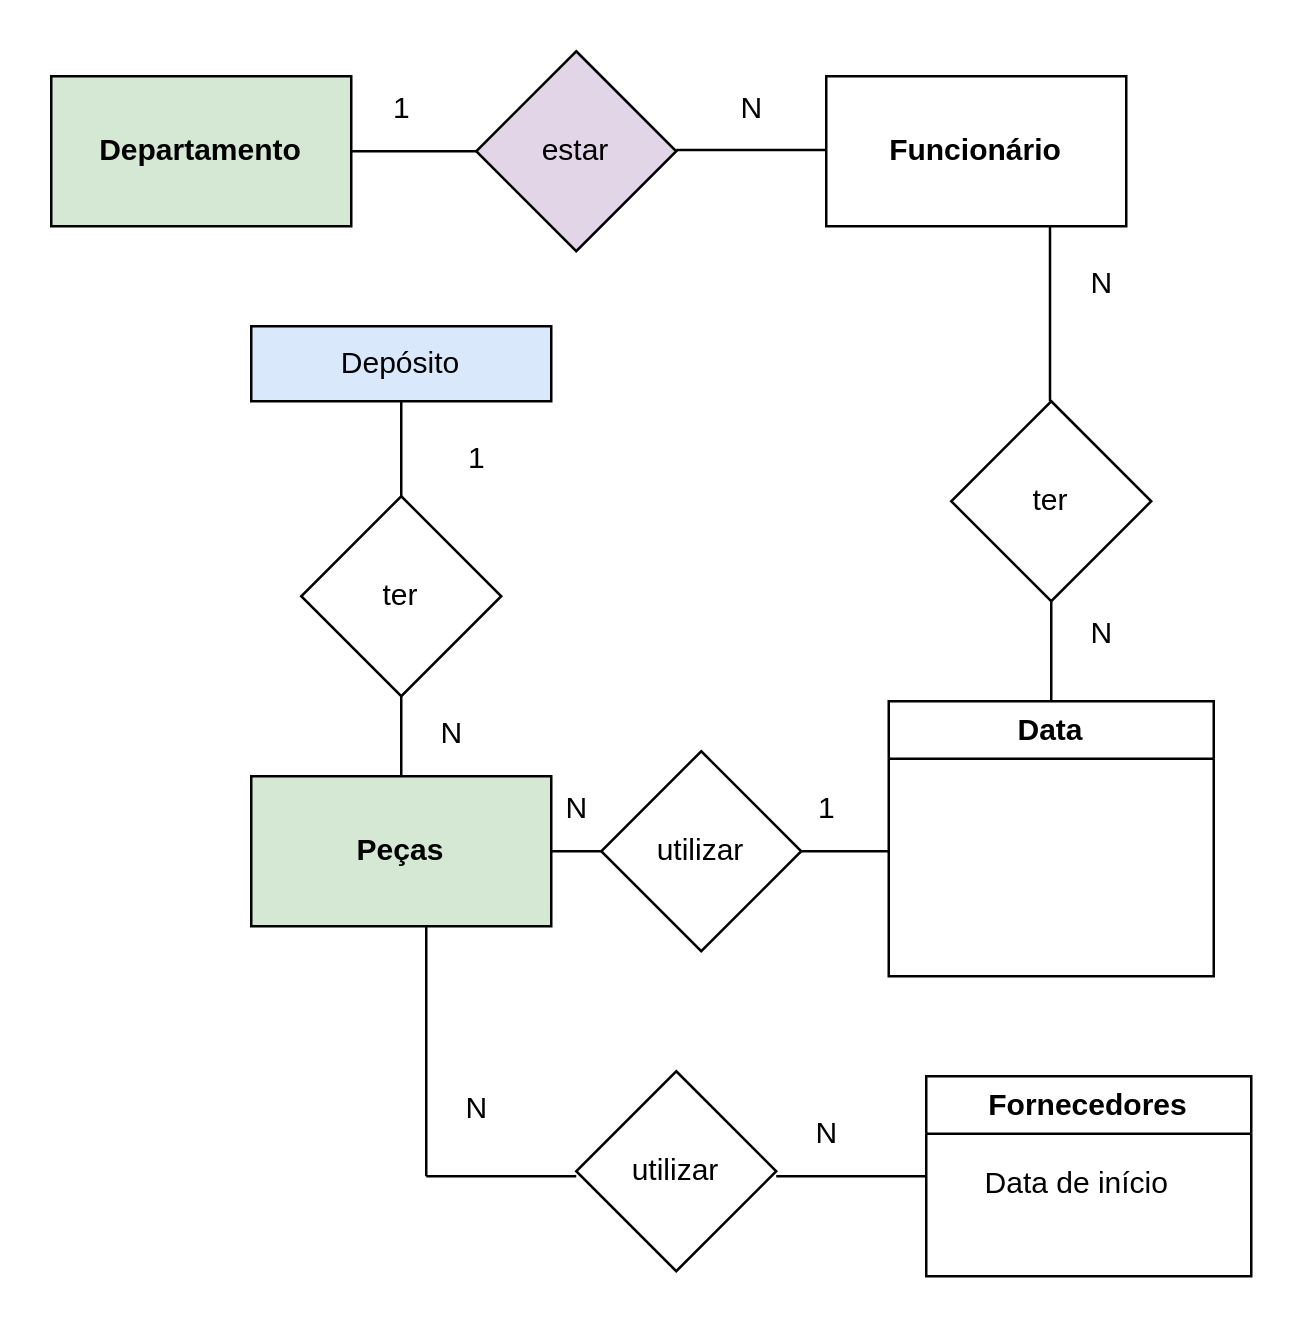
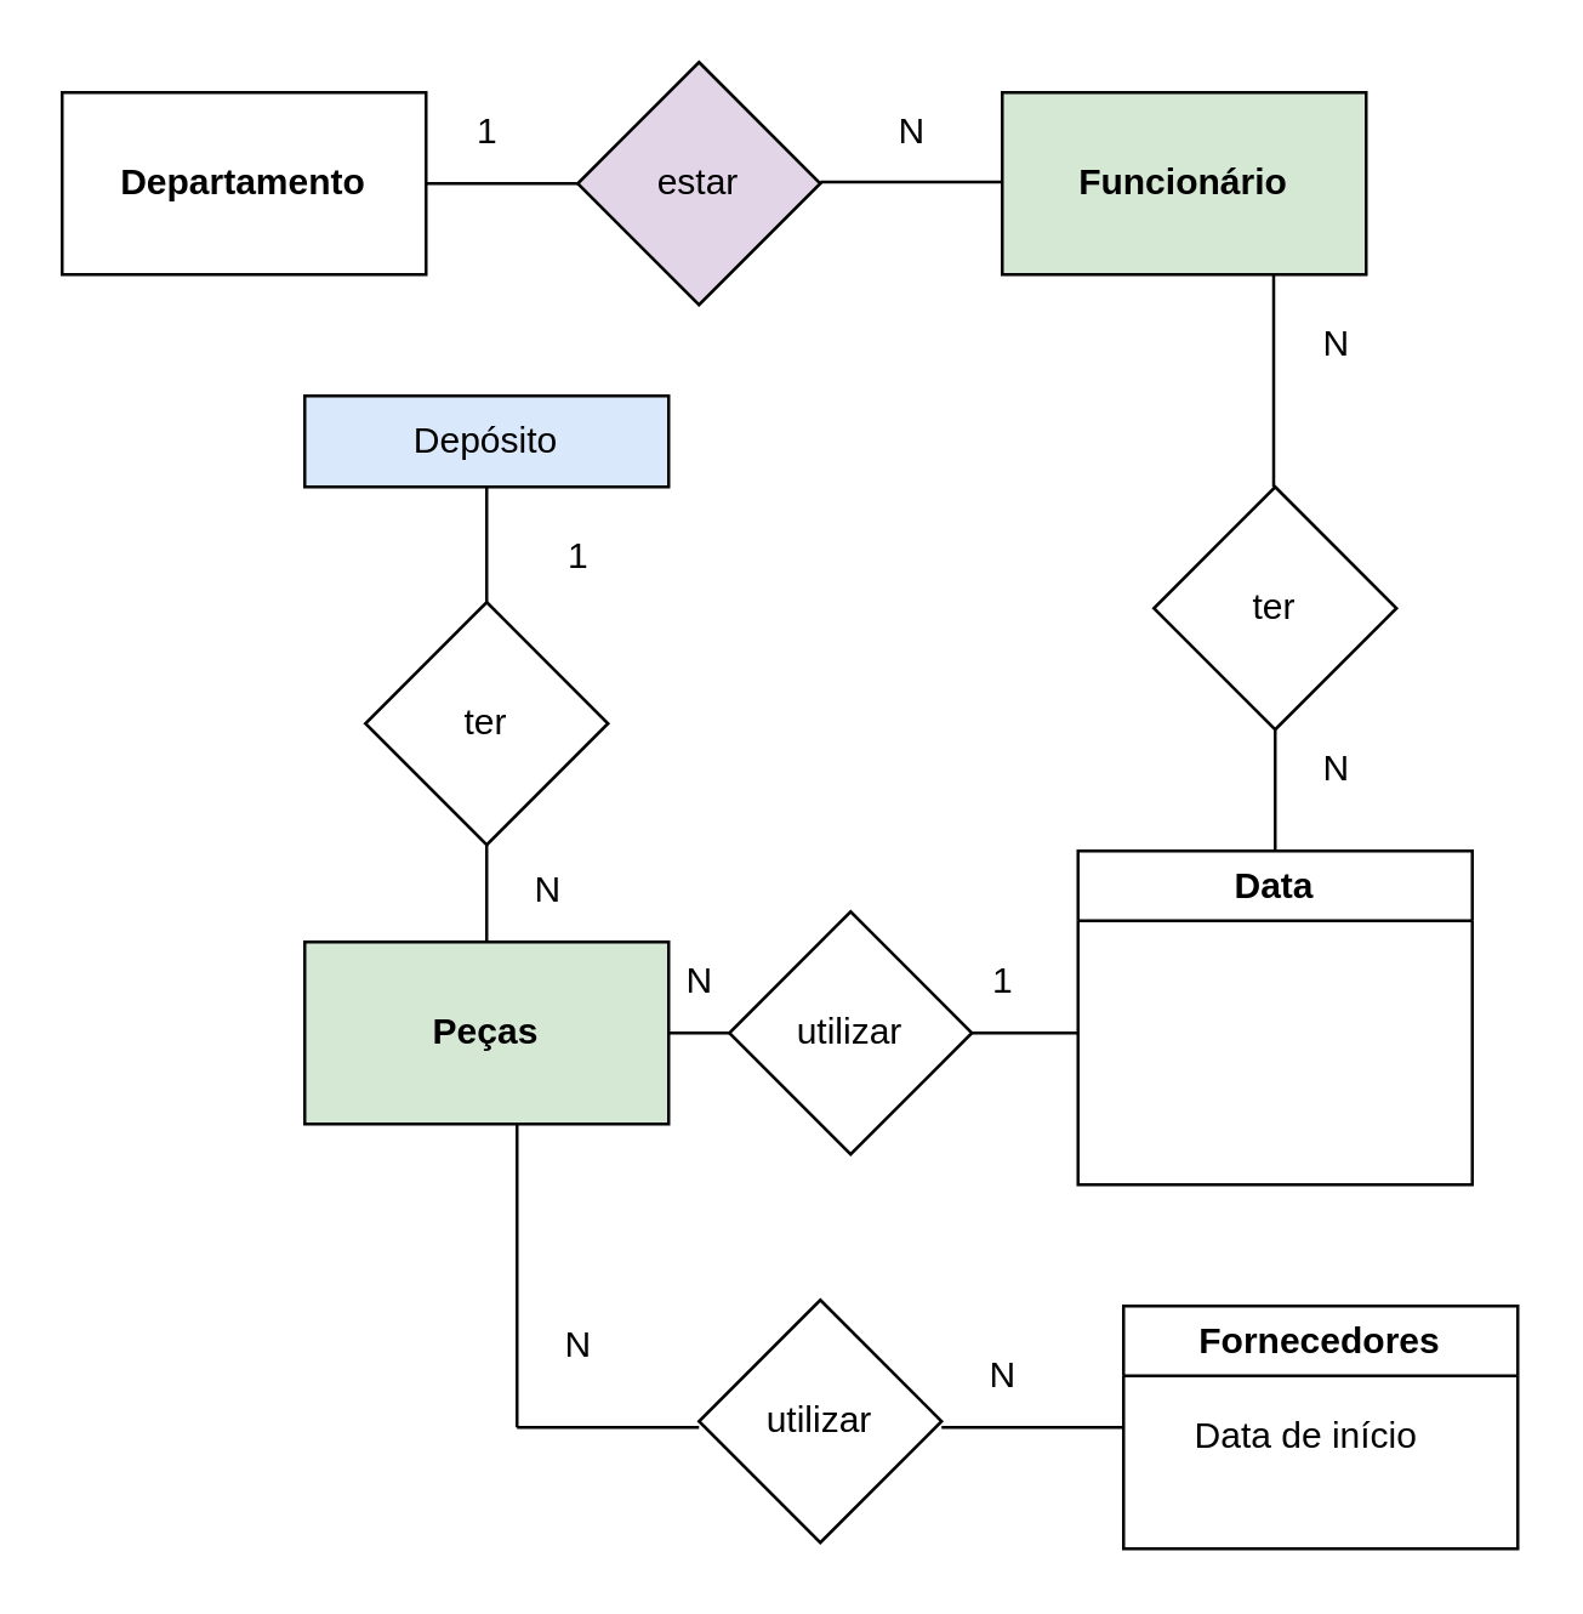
  <mxCell id="0" />
  <mxCell id="1" parent="0" />
- <mxCell id="2" value="&lt;b&gt;Departamento&lt;/b&gt;" style="rounded=0;whiteSpace=wrap;html=1;fillColor=#d5e8d4;" vertex="1" parent="1"><mxGeometry x="20" y="30" width="120" height="60" as="geometry" /></mxCell>
+ <mxCell id="2" value="&lt;b&gt;Departamento&lt;/b&gt;" style="rounded=0;whiteSpace=wrap;html=1;" vertex="1" parent="1"><mxGeometry x="20" y="30" width="120" height="60" as="geometry" /></mxCell>
  <mxCell id="3" value="" style="endArrow=none;html=1;rounded=0;" edge="1" parent="1"><mxGeometry width="50" height="50" relative="1" as="geometry"><mxPoint x="140" y="60" as="sourcePoint" /><mxPoint x="190" y="60" as="targetPoint" /></mxGeometry></mxCell>
  <mxCell id="4" value="estar" style="rhombus;whiteSpace=wrap;html=1;fillColor=#e1d5e7;" vertex="1" parent="1"><mxGeometry x="190" y="20" width="80" height="80" as="geometry" /></mxCell>
  <mxCell id="5" value="1" style="text;html=1;align=center;verticalAlign=middle;resizable=0;points=[];autosize=1;strokeColor=none;fillColor=none;" vertex="1" parent="1"><mxGeometry x="145" y="28" width="30" height="30" as="geometry" /></mxCell>
  <mxCell id="6" value="" style="endArrow=none;html=1;rounded=0;" edge="1" parent="1"><mxGeometry width="50" height="50" relative="1" as="geometry"><mxPoint x="270" y="59.5" as="sourcePoint" /><mxPoint x="330" y="59.5" as="targetPoint" /></mxGeometry></mxCell>
  <mxCell id="7" value="N" style="text;html=1;align=center;verticalAlign=middle;resizable=0;points=[];autosize=1;strokeColor=none;fillColor=none;" vertex="1" parent="1"><mxGeometry x="285" y="28" width="30" height="30" as="geometry" /></mxCell>
- <mxCell id="8" value="&lt;b&gt;Funcionário&lt;/b&gt;" style="rounded=0;whiteSpace=wrap;html=1;" vertex="1" parent="1"><mxGeometry x="330" y="30" width="120" height="60" as="geometry" /></mxCell>
+ <mxCell id="8" value="&lt;b&gt;Funcionário&lt;/b&gt;" style="rounded=0;whiteSpace=wrap;html=1;fillColor=#d5e8d4;" vertex="1" parent="1"><mxGeometry x="330" y="30" width="120" height="60" as="geometry" /></mxCell>
  <mxCell id="9" value="" style="endArrow=none;html=1;rounded=0;" edge="1" parent="1"><mxGeometry width="50" height="50" relative="1" as="geometry"><mxPoint x="419.5" y="160" as="sourcePoint" /><mxPoint x="419.5" y="90" as="targetPoint" /></mxGeometry></mxCell>
  <mxCell id="10" value="ter" style="rhombus;whiteSpace=wrap;html=1;" vertex="1" parent="1"><mxGeometry x="380" y="160" width="80" height="80" as="geometry" /></mxCell>
  <mxCell id="11" value="" style="endArrow=none;html=1;rounded=0;" edge="1" parent="1"><mxGeometry width="50" height="50" relative="1" as="geometry"><mxPoint x="420" y="280" as="sourcePoint" /><mxPoint x="420" y="240" as="targetPoint" /></mxGeometry></mxCell>
  <mxCell id="12" value="N" style="text;html=1;align=center;verticalAlign=middle;resizable=0;points=[];autosize=1;strokeColor=none;fillColor=none;" vertex="1" parent="1"><mxGeometry x="425" y="238" width="30" height="30" as="geometry" /></mxCell>
  <mxCell id="13" value="Data" style="swimlane;whiteSpace=wrap;html=1;" vertex="1" parent="1"><mxGeometry x="355" y="280" width="130" height="110" as="geometry" /></mxCell>
  <mxCell id="14" value="" style="endArrow=none;html=1;rounded=0;" edge="1" parent="1"><mxGeometry width="50" height="50" relative="1" as="geometry"><mxPoint x="320" y="340" as="sourcePoint" /><mxPoint x="355" y="340" as="targetPoint" /></mxGeometry></mxCell>
  <mxCell id="15" value="utilizar" style="rhombus;whiteSpace=wrap;html=1;" vertex="1" parent="1"><mxGeometry x="240" y="300" width="80" height="80" as="geometry" /></mxCell>
  <mxCell id="16" value="&lt;b&gt;Peças&lt;/b&gt;" style="rounded=0;whiteSpace=wrap;html=1;fillColor=#d5e8d4;" vertex="1" parent="1"><mxGeometry x="100" y="310" width="120" height="60" as="geometry" /></mxCell>
  <mxCell id="17" value="" style="endArrow=none;html=1;rounded=0;entryX=0;entryY=0.5;entryDx=0;entryDy=0;exitX=1;exitY=0.5;exitDx=0;exitDy=0;" edge="1" parent="1" source="16" target="15"><mxGeometry width="50" height="50" relative="1" as="geometry"><mxPoint x="210" y="350" as="sourcePoint" /><mxPoint x="260" y="300" as="targetPoint" /></mxGeometry></mxCell>
  <mxCell id="18" value="" style="endArrow=none;html=1;rounded=0;" edge="1" parent="1"><mxGeometry width="50" height="50" relative="1" as="geometry"><mxPoint x="160" y="310" as="sourcePoint" /><mxPoint x="160" y="270" as="targetPoint" /></mxGeometry></mxCell>
  <mxCell id="19" value="N" style="text;html=1;align=center;verticalAlign=middle;resizable=0;points=[];autosize=1;strokeColor=none;fillColor=none;" vertex="1" parent="1"><mxGeometry x="165" y="278" width="30" height="30" as="geometry" /></mxCell>
  <mxCell id="20" value="ter" style="rhombus;whiteSpace=wrap;html=1;" vertex="1" parent="1"><mxGeometry x="120" y="198" width="80" height="80" as="geometry" /></mxCell>
  <mxCell id="21" value="" style="endArrow=none;html=1;rounded=0;exitX=0.5;exitY=0;exitDx=0;exitDy=0;" edge="1" parent="1" source="20"><mxGeometry width="50" height="50" relative="1" as="geometry"><mxPoint x="155" y="198" as="sourcePoint" /><mxPoint x="160" y="160" as="targetPoint" /></mxGeometry></mxCell>
  <mxCell id="22" value="Depósito" style="rounded=0;whiteSpace=wrap;html=1;fillColor=#dae8fc;" vertex="1" parent="1"><mxGeometry x="100" y="130" width="120" height="30" as="geometry" /></mxCell>
  <mxCell id="23" value="1" style="text;html=1;align=center;verticalAlign=middle;resizable=0;points=[];autosize=1;strokeColor=none;fillColor=none;" vertex="1" parent="1"><mxGeometry x="175" y="168" width="30" height="30" as="geometry" /></mxCell>
  <mxCell id="24" value="" style="endArrow=none;html=1;rounded=0;" edge="1" parent="1"><mxGeometry width="50" height="50" relative="1" as="geometry"><mxPoint x="170" y="470" as="sourcePoint" /><mxPoint x="170" y="370" as="targetPoint" /></mxGeometry></mxCell>
  <mxCell id="25" value="" style="endArrow=none;html=1;rounded=0;" edge="1" parent="1"><mxGeometry width="50" height="50" relative="1" as="geometry"><mxPoint x="170" y="470" as="sourcePoint" /><mxPoint x="230" y="470" as="targetPoint" /></mxGeometry></mxCell>
  <mxCell id="26" value="utilizar" style="rhombus;whiteSpace=wrap;html=1;" vertex="1" parent="1"><mxGeometry x="230" y="428" width="80" height="80" as="geometry" /></mxCell>
  <mxCell id="27" value="" style="endArrow=none;html=1;rounded=0;" edge="1" parent="1"><mxGeometry width="50" height="50" relative="1" as="geometry"><mxPoint x="310" y="470" as="sourcePoint" /><mxPoint x="370" y="470" as="targetPoint" /></mxGeometry></mxCell>
  <mxCell id="28" value="Fornecedores" style="swimlane;whiteSpace=wrap;html=1;" vertex="1" parent="1"><mxGeometry x="370" y="430" width="130" height="80" as="geometry" /></mxCell>
  <mxCell id="29" value="Data de início" style="text;html=1;align=center;verticalAlign=middle;resizable=0;points=[];autosize=1;strokeColor=none;fillColor=none;" vertex="1" parent="1"><mxGeometry x="380" y="458" width="100" height="30" as="geometry" /></mxCell>
  <mxCell id="30" value="1" style="text;html=1;align=center;verticalAlign=middle;resizable=0;points=[];autosize=1;strokeColor=none;fillColor=none;" vertex="1" parent="1"><mxGeometry x="315" y="308" width="30" height="30" as="geometry" /></mxCell>
  <mxCell id="31" value="N" style="text;html=1;align=center;verticalAlign=middle;resizable=0;points=[];autosize=1;strokeColor=none;fillColor=none;" vertex="1" parent="1"><mxGeometry x="215" y="308" width="30" height="30" as="geometry" /></mxCell>
  <mxCell id="32" value="N" style="text;html=1;align=center;verticalAlign=middle;resizable=0;points=[];autosize=1;strokeColor=none;fillColor=none;" vertex="1" parent="1"><mxGeometry x="315" y="438" width="30" height="30" as="geometry" /></mxCell>
  <mxCell id="33" value="N" style="text;html=1;align=center;verticalAlign=middle;resizable=0;points=[];autosize=1;strokeColor=none;fillColor=none;" vertex="1" parent="1"><mxGeometry x="175" y="428" width="30" height="30" as="geometry" /></mxCell>
  <mxCell id="34" value="N" style="text;html=1;align=center;verticalAlign=middle;resizable=0;points=[];autosize=1;strokeColor=none;fillColor=none;" vertex="1" parent="1"><mxGeometry x="425" y="98" width="30" height="30" as="geometry" /></mxCell>
